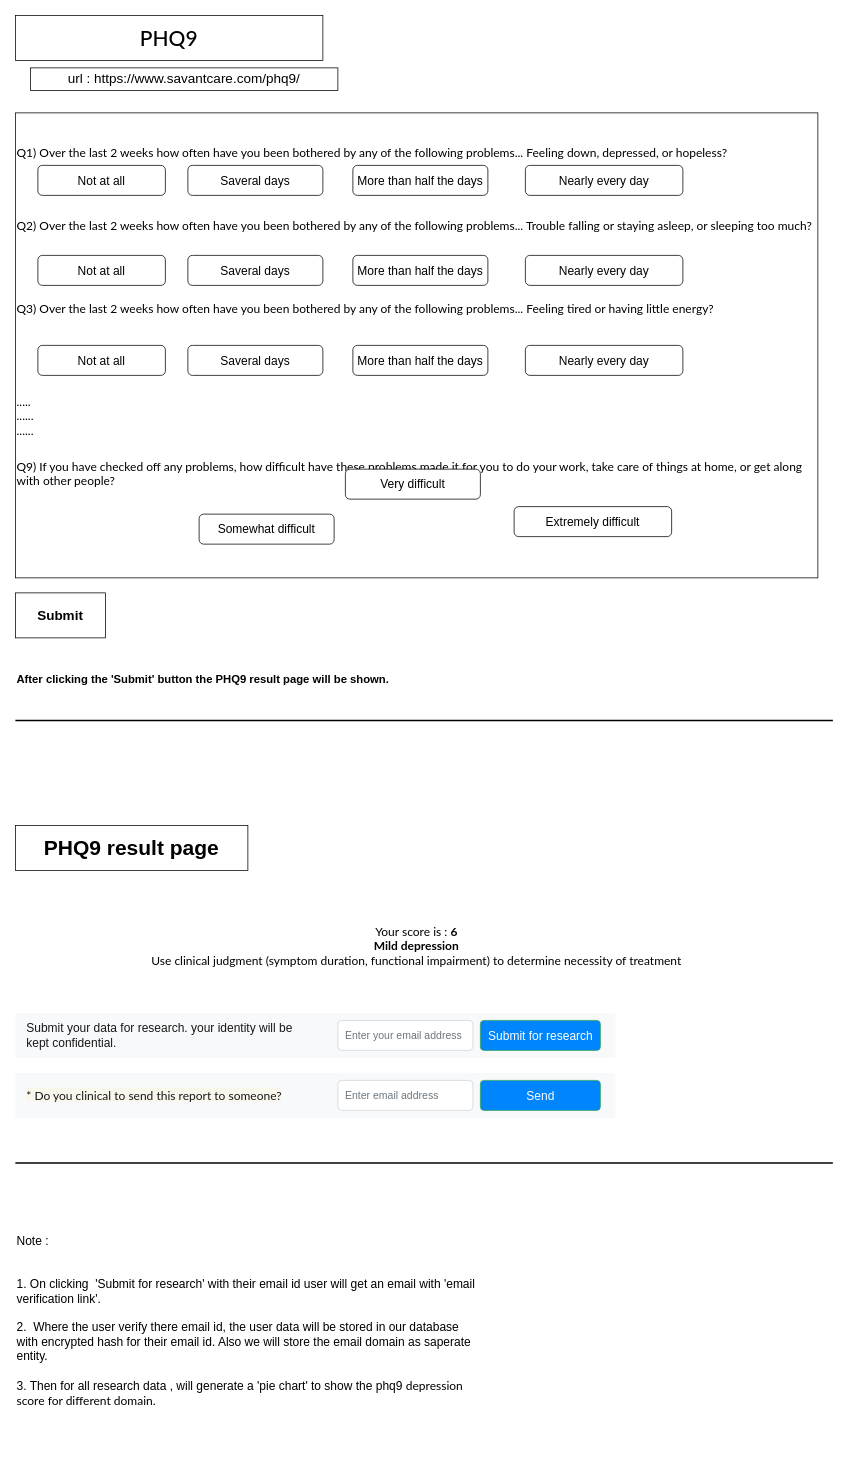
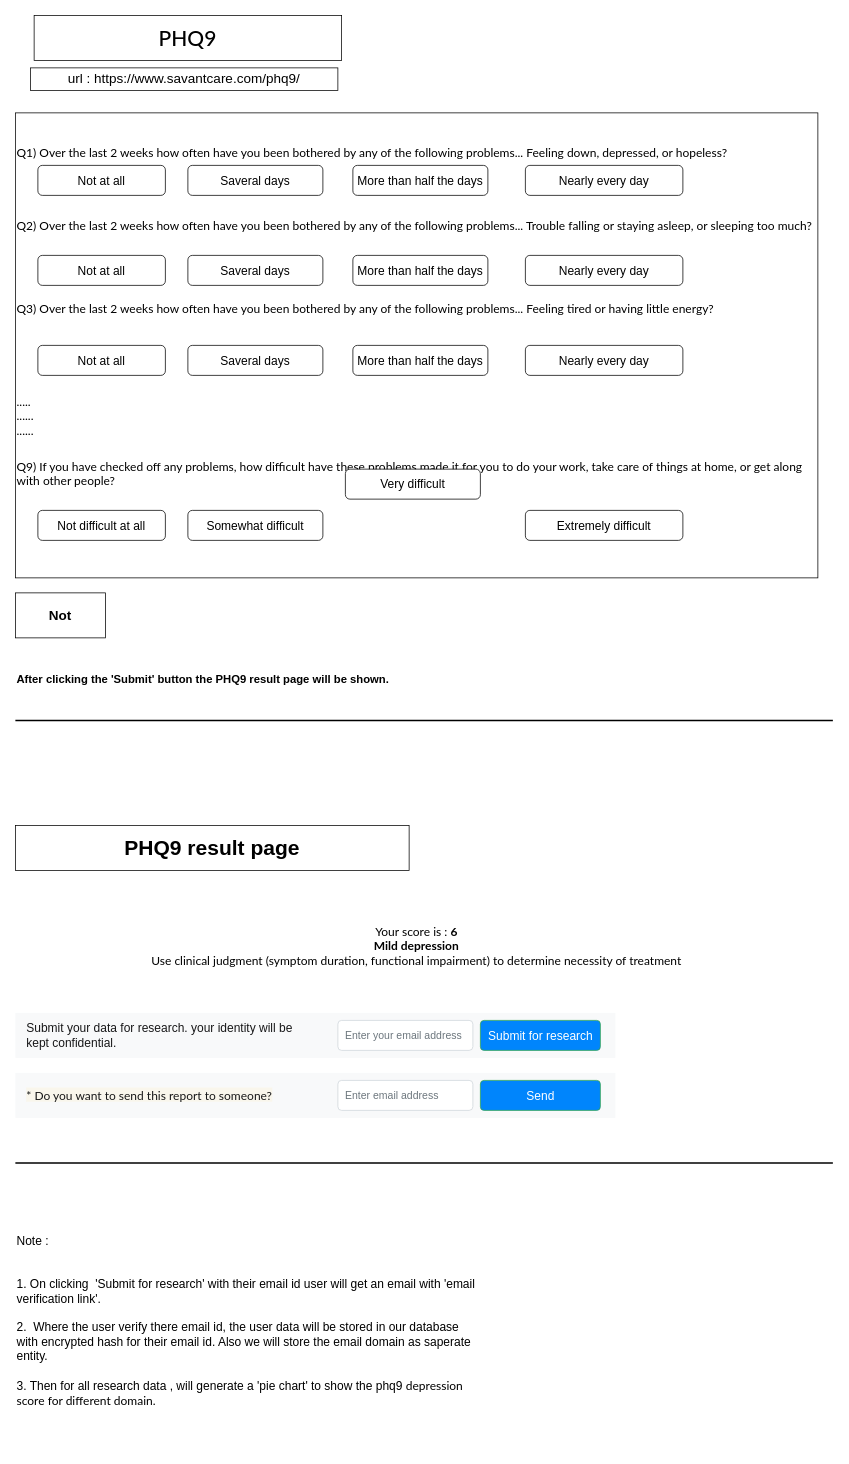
  <mxCell id="0" />
  <mxCell id="1" parent="0" />
- <mxCell id="2" value="&lt;h1 style=&quot;box-sizing: border-box ; font-family: &amp;#34;lato&amp;#34; , sans-serif ; margin: 5px ; font-weight: 500 ; line-height: 1.1 ; background-color: rgb(255 , 255 , 255)&quot;&gt;&lt;font style=&quot;font-size: 28px&quot;&gt;PHQ9&lt;/font&gt;&lt;/h1&gt;" style="rounded=0;whiteSpace=wrap;html=1;align=center;" vertex="1" parent="1"><mxGeometry x="20" y="20" width="410" height="60" as="geometry" /></mxCell>
+ <mxCell id="2" value="&lt;h1 style=&quot;box-sizing: border-box ; font-family: &amp;#34;lato&amp;#34; , sans-serif ; margin: 5px ; font-weight: 500 ; line-height: 1.1 ; background-color: rgb(255 , 255 , 255)&quot;&gt;&lt;font style=&quot;font-size: 28px&quot;&gt;PHQ9&lt;/font&gt;&lt;/h1&gt;" style="rounded=0;whiteSpace=wrap;html=1;align=center;" vertex="1" parent="1"><mxGeometry x="45" y="20" width="410" height="60" as="geometry" /></mxCell>
  <mxCell id="3" value="&lt;font style=&quot;font-size: 18px&quot;&gt;url :&amp;nbsp;https://www.savantcare.com/phq9/&lt;/font&gt;" style="rounded=0;whiteSpace=wrap;html=1;align=center;" vertex="1" parent="1"><mxGeometry x="40" y="90" width="410" height="30" as="geometry" /></mxCell>
  <mxCell id="4" value="&lt;span style=&quot;background-color: rgb(255 , 255 , 255)&quot;&gt;&lt;span style=&quot;font-family: &amp;#34;lato&amp;#34; , sans-serif ; font-size: 14px&quot;&gt;&lt;font style=&quot;font-size: 14px&quot;&gt;&lt;br&gt;&lt;/font&gt;&lt;/span&gt;&lt;span style=&quot;font-family: &amp;#34;lato&amp;#34; , sans-serif ; font-size: 16px&quot;&gt;Q1) Over the last 2 weeks how often have you been bothered by any of the following problems... Feeling down, depressed, or hopeless?&lt;br&gt;&lt;/span&gt;&lt;span style=&quot;font-family: &amp;#34;lato&amp;#34; , sans-serif ; font-size: 16px&quot;&gt;&lt;br&gt;&lt;br&gt;&lt;br&gt;&lt;br&gt;Q2) Over the last 2 weeks how often have you been bothered by any of the following problems... Trouble falling or staying asleep, or sleeping too much?&lt;/span&gt;&lt;span style=&quot;font-family: &amp;#34;lato&amp;#34; , sans-serif ; font-size: 16px&quot;&gt;&lt;br&gt;&lt;/span&gt;&lt;/span&gt;&lt;div class=&quot;radio&quot; style=&quot;box-sizing: border-box ; font-family: &amp;#34;lato&amp;#34; , sans-serif ; font-size: 16px ; position: relative ; margin-top: -5px ; margin-bottom: 10px&quot;&gt;&lt;span style=&quot;background-color: rgb(255 , 255 , 255)&quot;&gt;&lt;br&gt;&lt;/span&gt;&lt;/div&gt;&lt;div class=&quot;radio&quot; style=&quot;box-sizing: border-box ; font-family: &amp;#34;lato&amp;#34; , sans-serif ; font-size: 16px ; position: relative ; margin-top: -5px ; margin-bottom: 10px&quot;&gt;&lt;span style=&quot;background-color: rgb(255 , 255 , 255)&quot;&gt;&lt;br&gt;&lt;/span&gt;&lt;/div&gt;&lt;div class=&quot;radio&quot; style=&quot;box-sizing: border-box ; font-family: &amp;#34;lato&amp;#34; , sans-serif ; font-size: 16px ; position: relative ; margin-top: -5px ; margin-bottom: 10px&quot;&gt;&lt;span style=&quot;background-color: rgb(255 , 255 , 255)&quot;&gt;&lt;br&gt;&lt;/span&gt;&lt;/div&gt;&lt;div class=&quot;radio&quot; style=&quot;box-sizing: border-box ; font-family: &amp;#34;lato&amp;#34; , sans-serif ; font-size: 16px ; position: relative ; margin-top: -5px ; margin-bottom: 10px&quot;&gt;&lt;span style=&quot;background-color: rgb(255 , 255 , 255)&quot;&gt;&lt;br&gt;&lt;/span&gt;&lt;/div&gt;&lt;div class=&quot;radio&quot; style=&quot;box-sizing: border-box ; font-family: &amp;#34;lato&amp;#34; , sans-serif ; font-size: 16px ; position: relative ; margin-top: -5px ; margin-bottom: 10px&quot;&gt;&lt;span style=&quot;background-color: rgb(255 , 255 , 255)&quot;&gt;Q3) Over the last 2 weeks how often have you been bothered by any of the following problems... Feeling tired or having little energy?&lt;/span&gt;&lt;/div&gt;&lt;div class=&quot;radio&quot; style=&quot;box-sizing: border-box ; font-family: &amp;#34;lato&amp;#34; , sans-serif ; font-size: 16px ; position: relative ; margin-top: -5px ; margin-bottom: 10px&quot;&gt;&lt;label class=&quot;group2 radio-value-btn&quot; style=&quot;box-sizing: border-box ; display: inline-block ; max-width: 100% ; margin-bottom: 0px ; min-height: 20px ; padding-left: 20px ; cursor: pointer&quot;&gt;&lt;span style=&quot;font-family: &amp;#34;lato&amp;#34; , sans-serif ; background-color: rgb(255 , 255 , 255)&quot;&gt;&lt;br&gt;&lt;/span&gt;&lt;/label&gt;&lt;/div&gt;&lt;div class=&quot;radio&quot; style=&quot;box-sizing: border-box ; font-family: &amp;#34;lato&amp;#34; , sans-serif ; font-size: 16px ; position: relative ; margin-top: -5px ; margin-bottom: 10px&quot;&gt;&lt;label class=&quot;group2 radio-value-btn&quot; style=&quot;box-sizing: border-box ; display: inline-block ; max-width: 100% ; margin-bottom: 0px ; min-height: 20px ; padding-left: 20px ; cursor: pointer&quot;&gt;&lt;span style=&quot;font-family: &amp;#34;lato&amp;#34; , sans-serif ; background-color: rgb(255 , 255 , 255)&quot;&gt;&lt;br&gt;&lt;/span&gt;&lt;/label&gt;&lt;/div&gt;&lt;div class=&quot;radio&quot; style=&quot;box-sizing: border-box ; font-family: &amp;#34;lato&amp;#34; , sans-serif ; font-size: 16px ; position: relative ; margin-top: -5px ; margin-bottom: 10px&quot;&gt;&lt;label class=&quot;group2 radio-value-btn&quot; style=&quot;box-sizing: border-box ; display: inline-block ; max-width: 100% ; margin-bottom: 0px ; min-height: 20px ; padding-left: 20px ; cursor: pointer&quot;&gt;&lt;span style=&quot;font-family: &amp;#34;lato&amp;#34; , sans-serif ; background-color: rgb(255 , 255 , 255)&quot;&gt;&lt;br&gt;&lt;/span&gt;&lt;/label&gt;&lt;/div&gt;&lt;div class=&quot;radio&quot; style=&quot;box-sizing: border-box ; font-family: &amp;#34;lato&amp;#34; , sans-serif ; font-size: 16px ; position: relative ; margin-top: -5px ; margin-bottom: 10px&quot;&gt;&lt;label class=&quot;group2 radio-value-btn&quot; style=&quot;box-sizing: border-box ; display: inline-block ; max-width: 100% ; margin-bottom: 0px ; min-height: 20px ; padding-left: 20px ; cursor: pointer&quot;&gt;&lt;span style=&quot;font-family: &amp;#34;lato&amp;#34; , sans-serif ; background-color: rgb(255 , 255 , 255)&quot;&gt;&lt;br&gt;&lt;/span&gt;&lt;/label&gt;&lt;/div&gt;&lt;div class=&quot;radio&quot; style=&quot;box-sizing: border-box ; font-family: &amp;#34;lato&amp;#34; , sans-serif ; font-size: 16px ; position: relative ; margin-top: -5px ; margin-bottom: 10px&quot;&gt;&lt;/div&gt;&lt;span style=&quot;background-color: rgb(255 , 255 , 255)&quot;&gt;&lt;span style=&quot;font-family: &amp;#34;lato&amp;#34; , sans-serif&quot;&gt;&lt;font style=&quot;font-size: 16px&quot;&gt;.....&lt;br&gt;......&lt;br&gt;......&lt;/font&gt;&lt;/span&gt;&lt;br&gt;&lt;br style=&quot;font-family: &amp;#34;lato&amp;#34; , sans-serif ; font-size: 14px&quot;&gt;&lt;br style=&quot;font-family: &amp;#34;lato&amp;#34; , sans-serif ; font-size: 14px&quot;&gt;&lt;span style=&quot;font-family: &amp;#34;lato&amp;#34; , sans-serif ; font-size: 16px&quot;&gt;Q9) If you have checked off any problems, how difficult have these problems made it for you to do your work, take care of things at home, or get along with other people?&lt;br&gt;&lt;/span&gt;&lt;span style=&quot;font-family: &amp;#34;lato&amp;#34; , sans-serif ; font-size: 14px&quot;&gt;&lt;font style=&quot;font-size: 14px&quot;&gt;&lt;br&gt;&lt;/font&gt;&lt;/span&gt;&lt;/span&gt;&lt;div class=&quot;row&quot; style=&quot;box-sizing: border-box ; font-family: &amp;#34;lato&amp;#34; , sans-serif ; font-size: 16px ; margin-right: -15px ; margin-left: -15px&quot;&gt;&lt;span style=&quot;background-color: rgb(255 , 255 , 255)&quot;&gt;&lt;br&gt;&lt;/span&gt;&lt;/div&gt;&lt;span style=&quot;font-family: &amp;#34;lato&amp;#34; , sans-serif&quot;&gt;&lt;font style=&quot;font-size: 16px&quot;&gt;&lt;span style=&quot;background-color: rgb(255 , 255 , 255)&quot;&gt;&lt;br&gt;&lt;br&gt;&lt;/span&gt;&lt;br&gt;&lt;/font&gt;&lt;/span&gt;" style="rounded=0;whiteSpace=wrap;html=1;align=left;" vertex="1" parent="1"><mxGeometry x="20" y="150" width="1070" height="620" as="geometry" /></mxCell>
  <mxCell id="5" value="&lt;font style=&quot;font-size: 16px&quot;&gt;Not at all&lt;/font&gt;" style="rounded=1;whiteSpace=wrap;html=1;" vertex="1" parent="1"><mxGeometry x="50" y="340" width="170" height="40" as="geometry" /></mxCell>
  <mxCell id="6" value="&lt;font style=&quot;font-size: 16px&quot;&gt;Saveral days&lt;/font&gt;" style="rounded=1;whiteSpace=wrap;html=1;" vertex="1" parent="1"><mxGeometry x="250" y="340" width="180" height="40" as="geometry" /></mxCell>
  <mxCell id="7" value="&lt;span style=&quot;text-align: left ; background-color: rgb(255 , 255 , 255)&quot;&gt;&lt;font style=&quot;font-size: 16px&quot;&gt;Nearly every day&lt;/font&gt;&lt;/span&gt;" style="rounded=1;whiteSpace=wrap;html=1;" vertex="1" parent="1"><mxGeometry x="700" y="340" width="210" height="40" as="geometry" /></mxCell>
  <mxCell id="8" value="&lt;span style=&quot;text-align: left ; background-color: rgb(255 , 255 , 255)&quot;&gt;&lt;font style=&quot;font-size: 16px&quot;&gt;More than half the days&lt;/font&gt;&lt;/span&gt;" style="rounded=1;whiteSpace=wrap;html=1;" vertex="1" parent="1"><mxGeometry x="470" y="340" width="180" height="40" as="geometry" /></mxCell>
  <mxCell id="9" value="&lt;font style=&quot;font-size: 16px&quot;&gt;Not at all&lt;/font&gt;" style="rounded=1;whiteSpace=wrap;html=1;" vertex="1" parent="1"><mxGeometry x="50" y="220" width="170" height="40" as="geometry" /></mxCell>
  <mxCell id="10" value="&lt;font style=&quot;font-size: 16px&quot;&gt;Saveral days&lt;/font&gt;" style="rounded=1;whiteSpace=wrap;html=1;" vertex="1" parent="1"><mxGeometry x="250" y="220" width="180" height="40" as="geometry" /></mxCell>
  <mxCell id="11" value="&lt;span style=&quot;text-align: left ; background-color: rgb(255 , 255 , 255)&quot;&gt;&lt;font style=&quot;font-size: 16px&quot;&gt;Nearly every day&lt;/font&gt;&lt;/span&gt;" style="rounded=1;whiteSpace=wrap;html=1;" vertex="1" parent="1"><mxGeometry x="700" y="220" width="210" height="40" as="geometry" /></mxCell>
  <mxCell id="12" value="&lt;span style=&quot;text-align: left ; background-color: rgb(255 , 255 , 255)&quot;&gt;&lt;font style=&quot;font-size: 16px&quot;&gt;More than half the days&lt;/font&gt;&lt;/span&gt;" style="rounded=1;whiteSpace=wrap;html=1;" vertex="1" parent="1"><mxGeometry x="470" y="220" width="180" height="40" as="geometry" /></mxCell>
  <mxCell id="13" value="&lt;font style=&quot;font-size: 16px&quot;&gt;Not at all&lt;/font&gt;" style="rounded=1;whiteSpace=wrap;html=1;" vertex="1" parent="1"><mxGeometry x="50" y="460" width="170" height="40" as="geometry" /></mxCell>
  <mxCell id="14" value="&lt;font style=&quot;font-size: 16px&quot;&gt;Saveral days&lt;/font&gt;" style="rounded=1;whiteSpace=wrap;html=1;" vertex="1" parent="1"><mxGeometry x="250" y="460" width="180" height="40" as="geometry" /></mxCell>
  <mxCell id="15" value="&lt;span style=&quot;text-align: left ; background-color: rgb(255 , 255 , 255)&quot;&gt;&lt;font style=&quot;font-size: 16px&quot;&gt;Nearly every day&lt;/font&gt;&lt;/span&gt;" style="rounded=1;whiteSpace=wrap;html=1;" vertex="1" parent="1"><mxGeometry x="700" y="460" width="210" height="40" as="geometry" /></mxCell>
  <mxCell id="16" value="&lt;span style=&quot;text-align: left ; background-color: rgb(255 , 255 , 255)&quot;&gt;&lt;font style=&quot;font-size: 16px&quot;&gt;More than half the days&lt;/font&gt;&lt;/span&gt;" style="rounded=1;whiteSpace=wrap;html=1;" vertex="1" parent="1"><mxGeometry x="470" y="460" width="180" height="40" as="geometry" /></mxCell>
- <mxCell id="18" value="&lt;span style=&quot;text-align: left ; background-color: rgb(255 , 255 , 255)&quot;&gt;&lt;font style=&quot;font-size: 16px&quot;&gt;Somewhat difficult&lt;/font&gt;&lt;/span&gt;" style="rounded=1;whiteSpace=wrap;html=1;" vertex="1" parent="1"><mxGeometry x="265" y="685" width="180" height="40" as="geometry" /></mxCell>
- <mxCell id="19" value="&lt;span style=&quot;text-align: left ; background-color: rgb(255 , 255 , 255)&quot;&gt;&lt;font style=&quot;font-size: 16px&quot;&gt;Extremely difficult&lt;/font&gt;&lt;/span&gt;" style="rounded=1;whiteSpace=wrap;html=1;" vertex="1" parent="1"><mxGeometry x="685" y="675" width="210" height="40" as="geometry" /></mxCell>
+ <mxCell id="17" value="&lt;span style=&quot;text-align: left ; background-color: rgb(255 , 255 , 255)&quot;&gt;&lt;font style=&quot;font-size: 16px&quot;&gt;Not difficult at all&lt;/font&gt;&lt;/span&gt;" style="rounded=1;whiteSpace=wrap;html=1;" vertex="1" parent="1"><mxGeometry x="50" y="680" width="170" height="40" as="geometry" /></mxCell>
+ <mxCell id="18" value="&lt;span style=&quot;text-align: left ; background-color: rgb(255 , 255 , 255)&quot;&gt;&lt;font style=&quot;font-size: 16px&quot;&gt;Somewhat difficult&lt;/font&gt;&lt;/span&gt;" style="rounded=1;whiteSpace=wrap;html=1;" vertex="1" parent="1"><mxGeometry x="250" y="680" width="180" height="40" as="geometry" /></mxCell>
+ <mxCell id="19" value="&lt;span style=&quot;text-align: left ; background-color: rgb(255 , 255 , 255)&quot;&gt;&lt;font style=&quot;font-size: 16px&quot;&gt;Extremely difficult&lt;/font&gt;&lt;/span&gt;" style="rounded=1;whiteSpace=wrap;html=1;" vertex="1" parent="1"><mxGeometry x="700" y="680" width="210" height="40" as="geometry" /></mxCell>
  <mxCell id="20" value="&lt;span style=&quot;text-align: left ; background-color: rgb(255 , 255 , 255)&quot;&gt;&lt;font style=&quot;font-size: 16px&quot;&gt;Very difficult&lt;/font&gt;&lt;/span&gt;" style="rounded=1;whiteSpace=wrap;html=1;" vertex="1" parent="1"><mxGeometry x="460" y="625" width="180" height="40" as="geometry" /></mxCell>
- <mxCell id="21" value="&lt;b&gt;&lt;font style=&quot;font-size: 18px&quot;&gt;Submit&lt;/font&gt;&lt;/b&gt;" style="rounded=0;whiteSpace=wrap;html=1;" vertex="1" parent="1"><mxGeometry x="20" y="790" width="120" height="60" as="geometry" /></mxCell>
+ <mxCell id="21" value="&lt;b&gt;&lt;font style=&quot;font-size: 18px&quot;&gt;Not&lt;/font&gt;&lt;/b&gt;" style="rounded=0;whiteSpace=wrap;html=1;" vertex="1" parent="1"><mxGeometry x="20" y="790" width="120" height="60" as="geometry" /></mxCell>
  <mxCell id="22" value="&lt;b&gt;&lt;font style=&quot;font-size: 15px&quot;&gt;After clicking the 'Submit' button the PHQ9 result page&amp;nbsp;will be shown.&lt;/font&gt;&lt;/b&gt;" style="rounded=0;whiteSpace=wrap;html=1;align=left;strokeColor=#FFFFFF;" vertex="1" parent="1"><mxGeometry x="20" y="890" width="790" height="30" as="geometry" /></mxCell>
- <mxCell id="23" value="&lt;b&gt;&lt;font style=&quot;font-size: 28px&quot;&gt;PHQ9 result page&lt;/font&gt;&lt;/b&gt;" style="rounded=0;whiteSpace=wrap;html=1;strokeColor=#000000;align=center;" vertex="1" parent="1"><mxGeometry x="20" y="1100" width="310" height="60" as="geometry" /></mxCell>
+ <mxCell id="23" value="&lt;b&gt;&lt;font style=&quot;font-size: 28px&quot;&gt;PHQ9 result page&lt;/font&gt;&lt;/b&gt;" style="rounded=0;whiteSpace=wrap;html=1;strokeColor=#000000;align=center;" vertex="1" parent="1"><mxGeometry x="20" y="1100" width="525" height="60" as="geometry" /></mxCell>
  <mxCell id="24" value="" style="endArrow=none;html=1;strokeWidth=2;" edge="1" parent="1"><mxGeometry width="50" height="50" relative="1" as="geometry"><mxPoint x="20" y="960" as="sourcePoint" /><mxPoint x="1110" y="960" as="targetPoint" /></mxGeometry></mxCell>
  <mxCell id="25" value="Submit your data for research.&amp;nbsp;your identity will be &lt;br&gt;kept confidential." style="html=1;shadow=0;dashed=0;fillColor=#F8F9FA;strokeColor=none;fontSize=16;fontColor=#181819;align=left;spacing=15;" vertex="1" parent="1"><mxGeometry x="20" y="1350" width="800" height="60" as="geometry" /></mxCell>
  <mxCell id="26" value="Enter your email address" style="html=1;shadow=0;dashed=0;shape=mxgraph.bootstrap.rrect;rSize=5;fontSize=14;fontColor=#6C767D;strokeColor=#CED4DA;fillColor=#ffffff;align=left;spacing=10;" vertex="1" parent="25"><mxGeometry width="180" height="40" relative="1" as="geometry"><mxPoint x="430" y="10" as="offset" /></mxGeometry></mxCell>
  <mxCell id="27" value="&lt;span style=&quot;font-size: 16px&quot;&gt;&lt;font color=&quot;#ffffff&quot;&gt;Submit for research&lt;/font&gt;&lt;/span&gt;" style="html=1;shadow=0;dashed=0;shape=mxgraph.bootstrap.rrect;rSize=5;fontSize=14;fontColor=#33A64C;strokeColor=#33A64C;fillColor=#0085FC;" vertex="1" parent="25"><mxGeometry width="160" height="40" relative="1" as="geometry"><mxPoint x="620" y="10" as="offset" /></mxGeometry></mxCell>
- <mxCell id="28" value="&lt;span style=&quot;font-family: &amp;#34;lato&amp;#34; , sans-serif ; text-align: center ; background-color: rgba(253 , 226 , 159 , 0.16)&quot;&gt;* Do you clinical to send this report to someone?&lt;/span&gt;" style="html=1;shadow=0;dashed=0;fillColor=#F8F9FA;strokeColor=none;fontSize=16;fontColor=#181819;align=left;spacing=15;" vertex="1" parent="1"><mxGeometry x="20" y="1430" width="800" height="60" as="geometry" /></mxCell>
+ <mxCell id="28" value="&lt;span style=&quot;font-family: &amp;#34;lato&amp;#34; , sans-serif ; text-align: center ; background-color: rgba(253 , 226 , 159 , 0.16)&quot;&gt;* Do you want to send this report to someone?&lt;/span&gt;" style="html=1;shadow=0;dashed=0;fillColor=#F8F9FA;strokeColor=none;fontSize=16;fontColor=#181819;align=left;spacing=15;" vertex="1" parent="1"><mxGeometry x="20" y="1430" width="800" height="60" as="geometry" /></mxCell>
  <mxCell id="29" value="Enter email address" style="html=1;shadow=0;dashed=0;shape=mxgraph.bootstrap.rrect;rSize=5;fontSize=14;fontColor=#6C767D;strokeColor=#CED4DA;fillColor=#ffffff;align=left;spacing=10;" vertex="1" parent="28"><mxGeometry width="180" height="40" relative="1" as="geometry"><mxPoint x="430" y="10" as="offset" /></mxGeometry></mxCell>
  <mxCell id="30" value="&lt;span style=&quot;font-size: 16px&quot;&gt;&lt;font color=&quot;#ffffff&quot;&gt;Send&lt;/font&gt;&lt;/span&gt;" style="html=1;shadow=0;dashed=0;shape=mxgraph.bootstrap.rrect;rSize=5;fontSize=14;fontColor=#33A64C;strokeColor=#33A64C;fillColor=#0085FC;" vertex="1" parent="28"><mxGeometry width="160" height="40" relative="1" as="geometry"><mxPoint x="620" y="10" as="offset" /></mxGeometry></mxCell>
  <mxCell id="31" value="&lt;font style=&quot;font-size: 16px&quot;&gt;Note :&lt;br&gt;&lt;br&gt;&amp;nbsp;&amp;nbsp;&lt;br&gt;1. On clicking&amp;nbsp; 'Submit for research' with their email id user will get an email with 'email verification link'.&lt;br&gt;&lt;br&gt;2.&amp;nbsp; Where the user verify there email id, the user data will be stored in our database with&amp;nbsp;encrypted hash for their email id. Also we will store the email domain as saperate entity.&lt;br&gt;&lt;br&gt;3. Then for all research data , will generate a 'pie chart' to show the phq9&amp;nbsp;&lt;span style=&quot;box-sizing: border-box ; font-family: &amp;#34;lato&amp;#34; , sans-serif ; text-align: center ; background-color: rgb(255 , 255 , 255)&quot;&gt;depression score for different domain.&lt;/span&gt;&lt;br&gt;&lt;br&gt;&lt;/font&gt;" style="rounded=0;whiteSpace=wrap;html=1;strokeColor=#FFFFFF;fillColor=#FFFFFF;align=left;" vertex="1" parent="1"><mxGeometry x="20" y="1610" width="620" height="320" as="geometry" /></mxCell>
  <mxCell id="32" value="&lt;span style=&quot;font-family: &amp;#34;lato&amp;#34; , sans-serif ; font-size: 16px ; background-color: rgb(255 , 255 , 255)&quot;&gt;&amp;nbsp; &amp;nbsp;&lt;/span&gt;&lt;div id=&quot;results&quot; style=&quot;box-sizing: border-box ; font-family: &amp;#34;lato&amp;#34; , sans-serif ; font-size: 16px ; background-color: rgb(255 , 255 , 255)&quot;&gt;Your score is : &lt;b&gt;6&lt;/b&gt;&lt;br style=&quot;box-sizing: border-box&quot;&gt;&lt;span style=&quot;box-sizing: border-box ; font-family: &amp;#34;lato&amp;#34; , sans-serif ; font-weight: 700&quot;&gt;Mild depression&lt;br&gt;&lt;/span&gt;&lt;span style=&quot;font-family: &amp;#34;lato&amp;#34; , sans-serif&quot;&gt;Use clinical judgment (symptom duration, functional impairment) to determine necessity of treatment&lt;/span&gt;&lt;br&gt;&lt;/div&gt;&lt;div id=&quot;results&quot; style=&quot;box-sizing: border-box ; font-family: &amp;#34;lato&amp;#34; , sans-serif ; font-size: 16px ; background-color: rgb(255 , 255 , 255)&quot;&gt;&lt;span style=&quot;box-sizing: border-box ; font-family: &amp;#34;lato&amp;#34; , sans-serif ; font-weight: 700&quot;&gt;&lt;br&gt;&lt;/span&gt;&lt;/div&gt;" style="rounded=0;whiteSpace=wrap;html=1;strokeColor=#FFFFFF;" vertex="1" parent="1"><mxGeometry x="20" y="1210" width="1070" height="100" as="geometry" /></mxCell>
  <mxCell id="33" value="" style="endArrow=none;html=1;strokeWidth=2;" edge="1" parent="1"><mxGeometry width="50" height="50" relative="1" as="geometry"><mxPoint x="20" y="1550" as="sourcePoint" /><mxPoint x="1110" y="1550" as="targetPoint" /></mxGeometry></mxCell>
